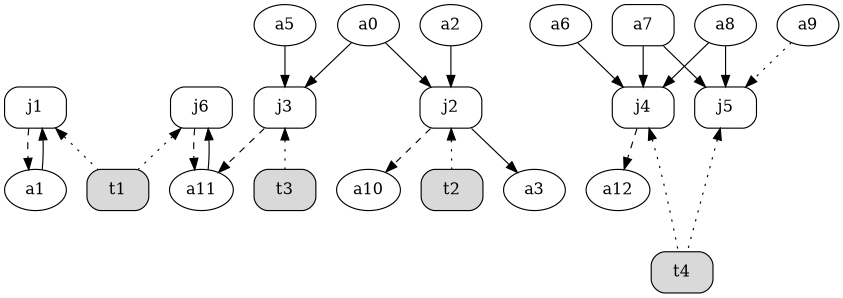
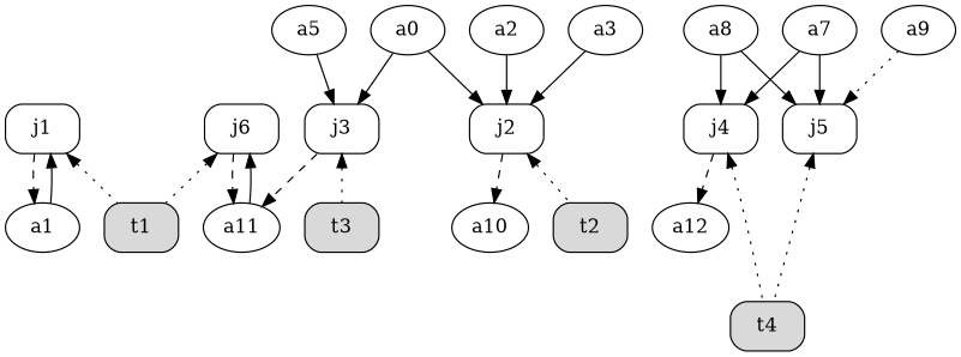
  digraph {
    node [style=rounded]
    j1 [shape=box]
    a1
    t1 [fillcolor=gray85 shape=box style="rounded, filled"]
    j2 [shape=box]
    a10
    t2 [fillcolor=gray85 shape=box style="rounded, filled"]
    a2
    a3
    n9 [label=a0]
    j3 [shape=box]
    a11
    t3 [fillcolor=gray85 shape=box style="rounded, filled"]
    a5
    j4 [shape=box]
    t4 [fillcolor=gray85 shape=box style="rounded, filled"]
    a12
-   a6
-   a7 [shape=box]
+   a7
    j5 [shape=box]
    a8
    a9
    j6 [shape=box]
    j1 -> a1 [style=dashed]
    j1 -> t1 [dir=back style=dotted]
    a1 -> j1
    j2 -> a10 [style=dashed]
    j2 -> t2 [dir=back style=dotted]
    a2 -> j2
-   j2 -> a3
+   a3 -> j2
    n9 -> j2
    n9 -> j3
    j3 -> a11 [style=dashed]
    j3 -> t3 [dir=back style=dotted]
    a11 -> j6
    a5 -> j3
    j4 -> t4 [dir=back style=dotted]
    j4 -> a12 [style=dashed]
    a12 -> t4 [style=invis]
-   a6 -> j4
    a7 -> j4
    a7 -> j5
    j5 -> t4 [dir=back style=dotted]
    a8 -> j4
    a8 -> j5
    a9 -> j5 [style=dotted]
    j6 -> t1 [dir=back style=dotted]
    j6 -> a11 [style=dashed]
  }
